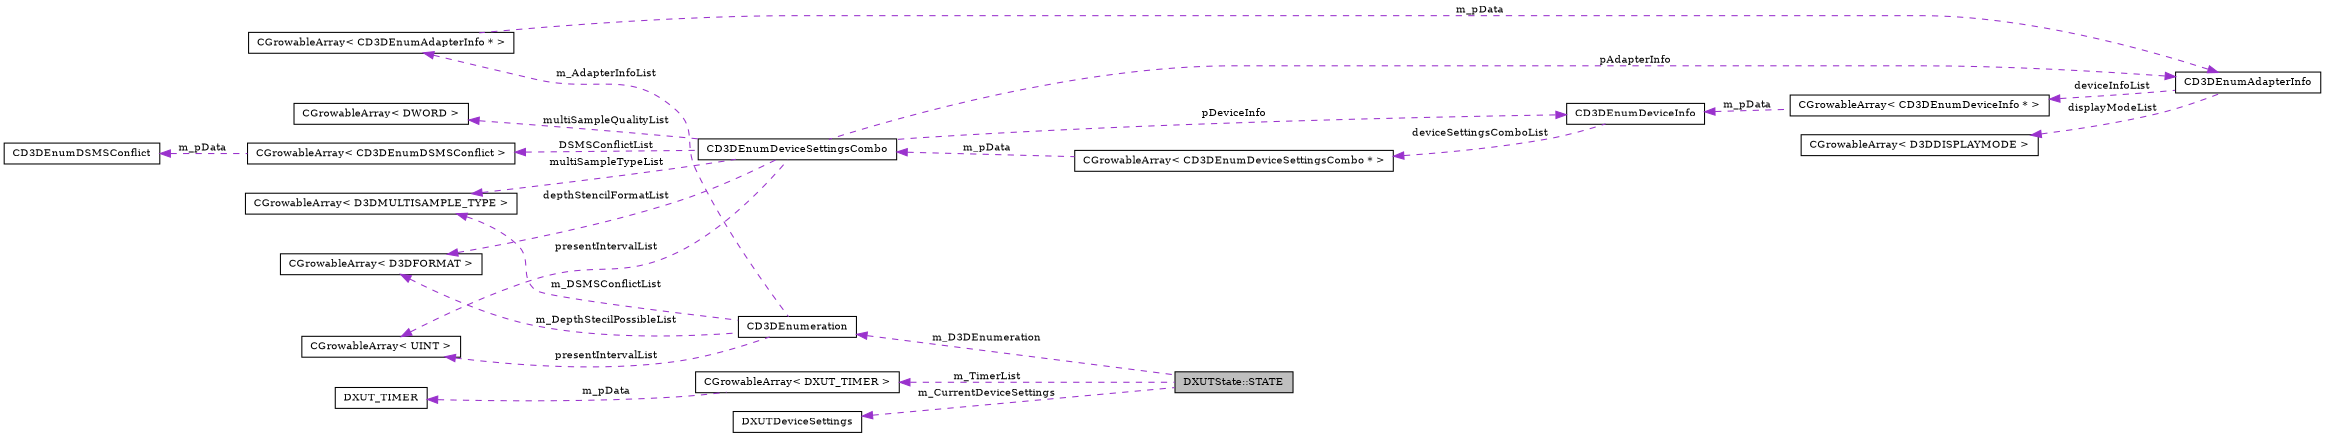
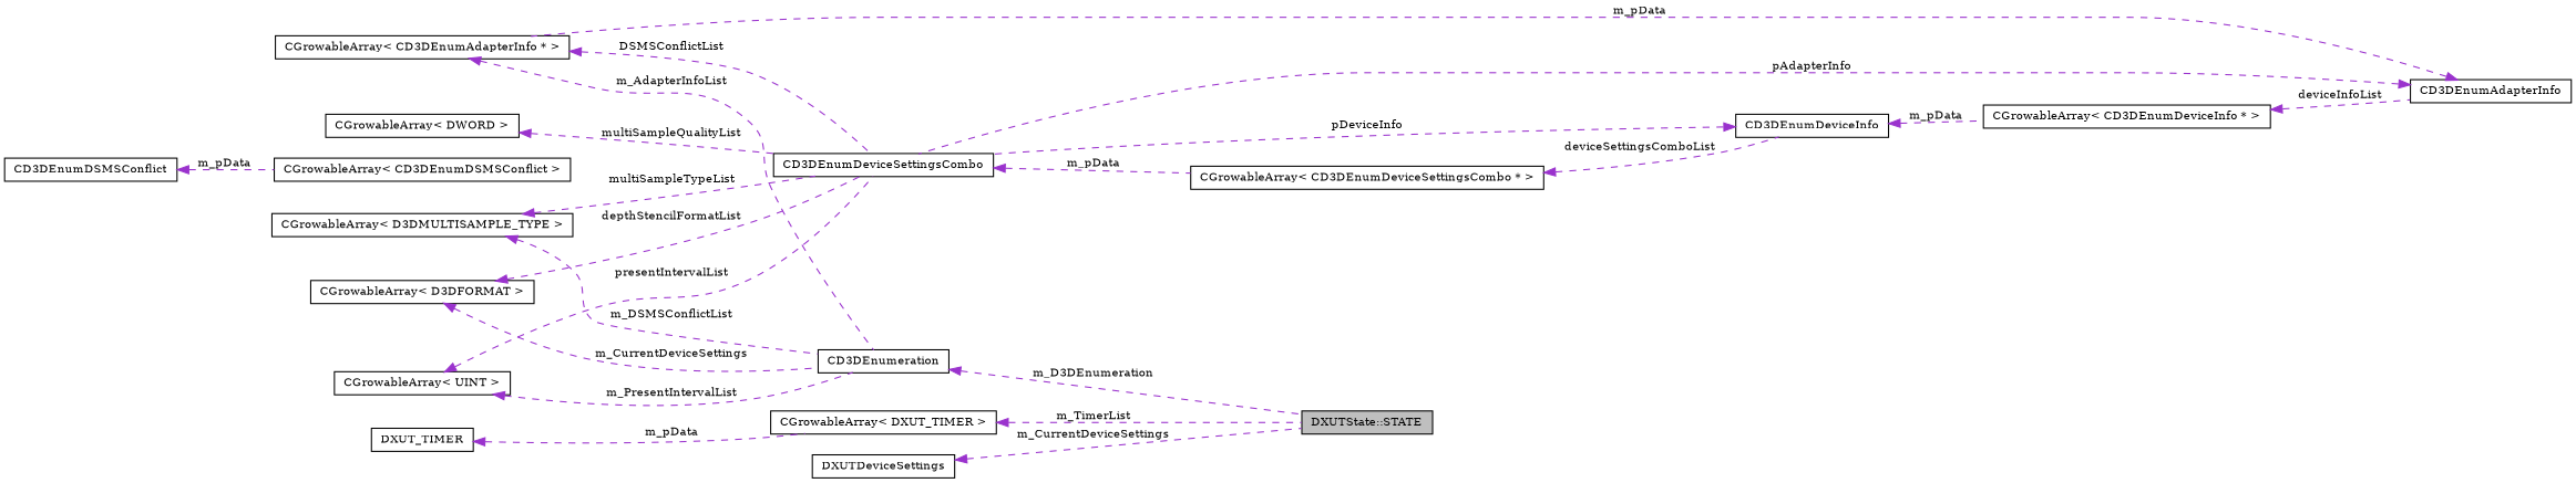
  digraph {
    fontname="DejaVu Serif"
    rankdir=LR
    node [color=black fillcolor=white fontname="DejaVu Serif" fontsize=10 shape=record style=filled]
    edge [color=darkorchid3 dir=back fontname="DejaVu Serif" fontsize=10 labelfontname=FreeSans labelfontsize=10 style=dashed]
    n1 [fillcolor=grey75 fontcolor=black height=0.2 label="DXUTState::STATE" width=0.4]
    n2 [height=0.2 label=CD3DEnumeration width=0.4]
    n3 [height=0.2 label="CGrowableArray\< CD3DEnumAdapterInfo * \>" width=0.4]
    n4 [height=0.2 label=CD3DEnumAdapterInfo width=0.4]
    n5 [height=0.2 label=CD3DEnumDeviceSettingsCombo width=0.4]
    n6 [height=0.2 label="CGrowableArray\< CD3DEnumDeviceSettingsCombo * \>" width=0.4]
-   n7 [height=0.2 label="CGrowableArray\< D3DDISPLAYMODE \>" width=0.4]
    n8 [height=0.2 label="CGrowableArray\< CD3DEnumDeviceInfo * \>" width=0.4]
    n9 [height=0.2 label=CD3DEnumDeviceInfo width=0.4]
    n10 [height=0.2 label="CGrowableArray\< DWORD \>" width=0.4]
    n11 [height=0.2 label="CGrowableArray\< D3DMULTISAMPLE_TYPE \>" width=0.4]
    n12 [height=0.2 label="CGrowableArray\< CD3DEnumDSMSConflict \>" width=0.4]
    n13 [height=0.2 label=CD3DEnumDSMSConflict width=0.4]
    n14 [height=0.2 label="CGrowableArray\< UINT \>" width=0.4]
    n15 [height=0.2 label="CGrowableArray\< D3DFORMAT \>" width=0.4]
    n16 [height=0.2 label="CGrowableArray\< DXUT_TIMER \>" width=0.4]
    n17 [height=0.2 label=DXUT_TIMER width=0.4]
    n18 [height=0.2 label=DXUTDeviceSettings width=0.4]
    n2 -> n1 [label=m_D3DEnumeration]
    n3 -> n2 [label=m_AdapterInfoList]
    n4 -> n3 [label=m_pData]
    n4 -> n5 [label=pAdapterInfo]
    n5 -> n6 [label=m_pData]
    n6 -> n9 [label=deviceSettingsComboList]
-   n7 -> n4 [label=displayModeList]
    n8 -> n4 [label=deviceInfoList]
    n9 -> n5 [label=pDeviceInfo]
    n9 -> n8 [label=m_pData]
    n10 -> n5 [label=multiSampleQualityList]
    n11 -> n2 [label=m_DSMSConflictList]
    n11 -> n5 [label=multiSampleTypeList]
-   n12 -> n5 [label=DSMSConflictList]
+   n3 -> n5 [label=DSMSConflictList]
    n13 -> n12 [label=m_pData]
-   n14 -> n2 [label=presentIntervalList]
+   n14 -> n2 [label=m_PresentIntervalList]
    n14 -> n5 [label=presentIntervalList]
-   n15 -> n2 [label=m_DepthStecilPossibleList]
+   n15 -> n2 [label=m_CurrentDeviceSettings]
    n15 -> n5 [label=depthStencilFormatList]
    n16 -> n1 [label=m_TimerList]
    n17 -> n16 [label=m_pData]
    n18 -> n1 [label=m_CurrentDeviceSettings]
  }
